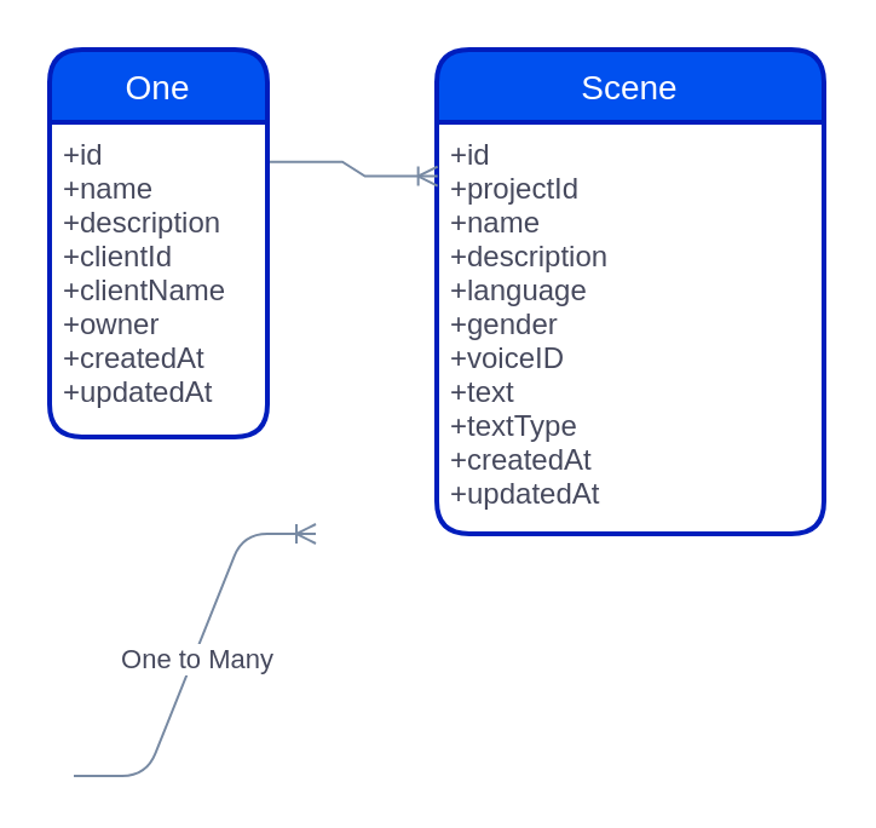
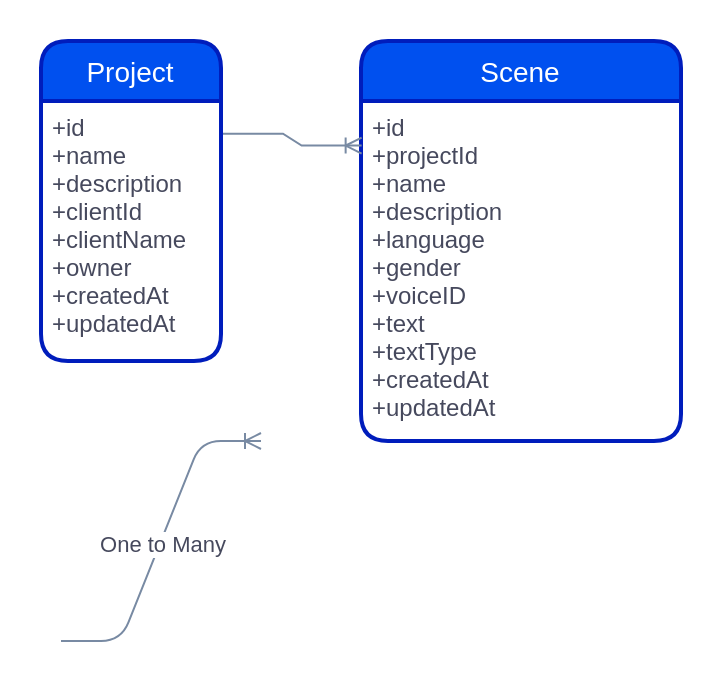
  <mxCell id="0" />
  <mxCell id="1" parent="0" />
- <mxCell id="2" value="One" style="swimlane;childLayout=stackLayout;horizontal=1;startSize=30;horizontalStack=0;rounded=1;fontSize=14;fontStyle=0;strokeWidth=2;resizeParent=0;resizeLast=1;shadow=0;dashed=0;align=center;strokeColor=#001DBC;fontColor=#ffffff;fillColor=#0050ef;gradientColor=none;swimlaneFillColor=default;" vertex="1" parent="1"><mxGeometry x="20" y="20" width="90" height="160" as="geometry" /></mxCell>
+ <mxCell id="2" value="Project" style="swimlane;childLayout=stackLayout;horizontal=1;startSize=30;horizontalStack=0;rounded=1;fontSize=14;fontStyle=0;strokeWidth=2;resizeParent=0;resizeLast=1;shadow=0;dashed=0;align=center;strokeColor=#001DBC;fontColor=#ffffff;fillColor=#0050ef;gradientColor=none;swimlaneFillColor=default;" vertex="1" parent="1"><mxGeometry x="20" y="20" width="90" height="160" as="geometry" /></mxCell>
  <mxCell id="3" value="+id&#10;+name&#10;+description&#10;+clientId&#10;+clientName&#10;+owner&#10;+createdAt&#10;+updatedAt&#10;" style="align=left;strokeColor=none;fillColor=none;spacingLeft=4;fontSize=12;verticalAlign=top;resizable=0;rotatable=0;part=1;fontColor=#46495D;" vertex="1" parent="2"><mxGeometry y="30" width="90" height="130" as="geometry" /></mxCell>
  <mxCell id="4" value="Scene" style="swimlane;childLayout=stackLayout;horizontal=1;startSize=30;horizontalStack=0;rounded=1;fontSize=14;fontStyle=0;strokeWidth=2;resizeParent=0;resizeLast=1;shadow=0;dashed=0;align=center;strokeColor=#001DBC;fontColor=#ffffff;fillColor=#0050ef;" vertex="1" parent="1"><mxGeometry x="180" y="20" width="160" height="200" as="geometry" /></mxCell>
  <mxCell id="5" value="+id&#10;+projectId&#10;+name&#10;+description&#10;+language&#10;+gender&#10;+voiceID&#10;+text&#10;+textType&#10;+createdAt&#10;+updatedAt" style="align=left;strokeColor=none;fillColor=none;spacingLeft=4;fontSize=12;verticalAlign=top;resizable=0;rotatable=0;part=1;fontColor=#46495D;" vertex="1" parent="4"><mxGeometry y="30" width="160" height="170" as="geometry" /></mxCell>
  <mxCell id="6" value="" style="edgeStyle=entityRelationEdgeStyle;fontSize=12;html=1;endArrow=ERoneToMany;rounded=0;strokeColor=#788AA3;fontColor=#46495D;fillColor=#B2C9AB;exitX=1.011;exitY=0.126;exitDx=0;exitDy=0;exitPerimeter=0;entryX=0.002;entryY=0.131;entryDx=0;entryDy=0;entryPerimeter=0;" edge="1" parent="1" source="3" target="5"><mxGeometry width="100" height="100" relative="1" as="geometry"><mxPoint x="110" y="60" as="sourcePoint" /><mxPoint x="150" y="60" as="targetPoint" /></mxGeometry></mxCell>
  <mxCell id="7" value="" style="edgeStyle=entityRelationEdgeStyle;fontSize=12;html=1;endArrow=ERoneToMany;strokeColor=#788AA3;fontColor=#46495D;fillColor=#B2C9AB;rounded=1;" edge="1" parent="1"><mxGeometry width="100" height="100" relative="1" as="geometry"><mxPoint x="30" y="320" as="sourcePoint" /><mxPoint x="130" y="220" as="targetPoint" /></mxGeometry></mxCell>
  <mxCell id="8" value="One to Many" style="edgeLabel;html=1;align=center;verticalAlign=middle;resizable=0;points=[];fontColor=#46495D;" vertex="1" connectable="0" parent="7"><mxGeometry x="-0.014" y="-2" relative="1" as="geometry"><mxPoint x="-1" as="offset" /></mxGeometry></mxCell>
